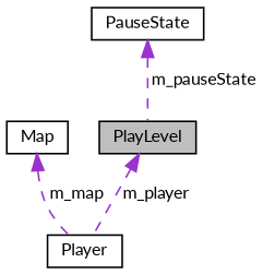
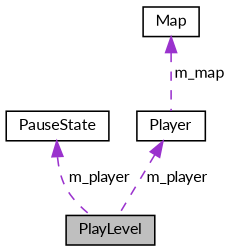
  digraph {
    fontname=Lato
    node [color=black fillcolor=white fontname=Lato fontsize=10 shape=record style=filled]
    edge [color=darkorchid3 dir=back fontname=Lato fontsize=10 labelfontname=Helvetica labelfontsize=10 style=dashed]
    n1 [fillcolor=grey75 fontcolor=black height=0.2 label=PlayLevel width=0.4]
    n2 [height=0.2 label=PauseState width=0.4]
    n3 [height=0.2 label=Map width=0.4]
    n4 [height=0.2 label=Player width=0.4]
-   n2 -> n1 [label=" m_pauseState"]
+   n2 -> n1 [label=" m_player"]
    n3 -> n4 [label=" m_map"]
-   n1 -> n4 [label=" m_player"]
+   n4 -> n1 [label=" m_player"]
  }
